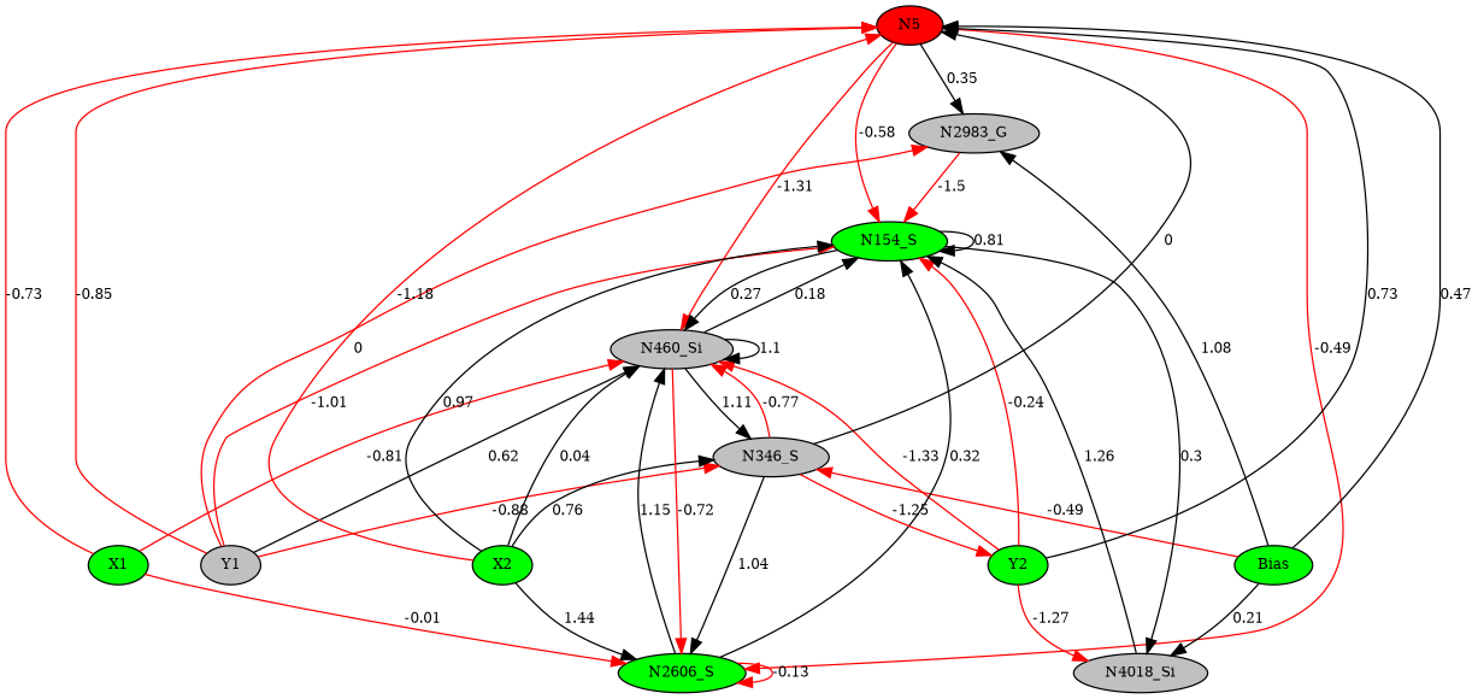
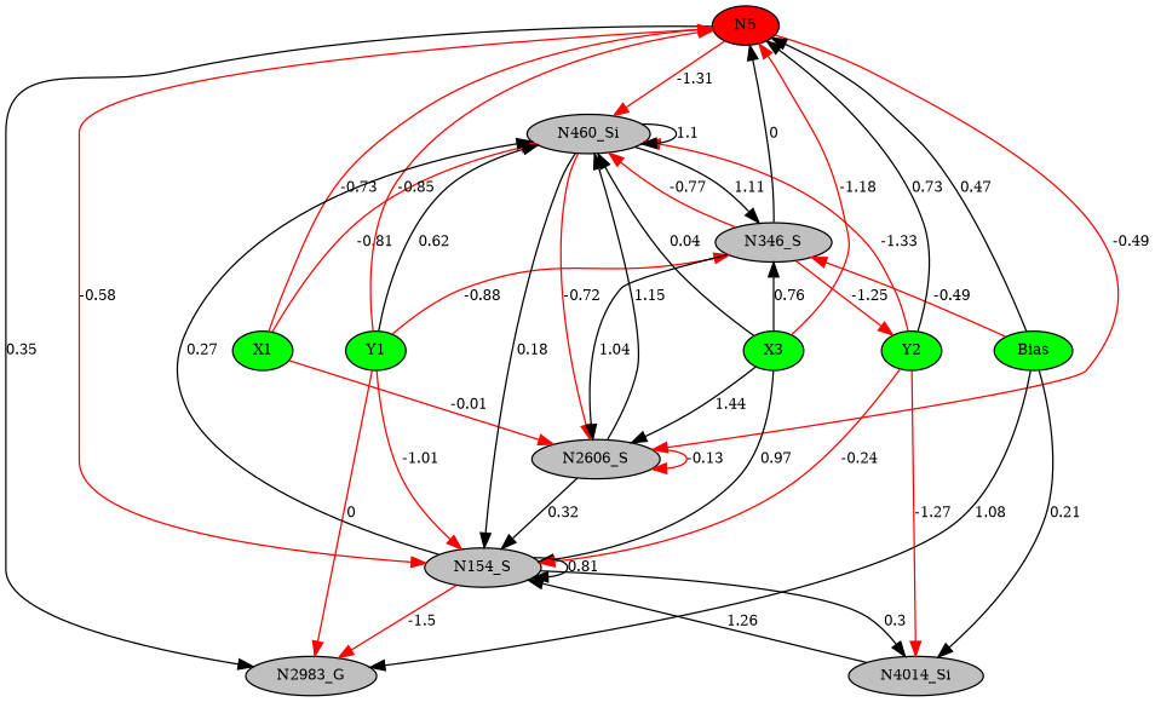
  digraph {
    node [fillcolor=gray fontsize=10 shape=ellipse style=filled]
    edge [color=black fontsize=10]
    N5 [fillcolor=red height=0.1 width=0.1]
    n2 [fillcolor=green height=0.1 label=Bias width=0.1]
    n3 [fillcolor=green height=0.1 label=X1 width=0.1]
-   n4 [height=0.1 label=Y1 width=0.1]
-   n5 [fillcolor=green height=0.1 label=X2 width=0.1]
+   n4 [fillcolor=green height=0.1 label=Y1 width=0.1]
+   n5 [fillcolor=green height=0.1 label=X3 width=0.1]
    n6 [fillcolor=green height=0.1 label=Y2 width=0.1]
    n7 [height=0.1 label=N2983_G width=0.1]
    n8 [height=0.1 label=N460_Si width=0.1]
-   n9 [fillcolor=green height=0.1 label=N2606_S width=0.1]
-   n10 [fillcolor=green height=0.1 label=N154_S width=0.1]
+   n9 [height=0.1 label=N2606_S width=0.1]
+   n10 [height=0.1 label=N154_S width=0.1]
    n11 [height=0.1 label=N346_S width=0.1]
-   n12 [height=0.1 label=N4018_Si width=0.1]
+   n12 [height=0.1 label=N4014_Si width=0.1]
    subgraph sub_1 {
      rank=same
      N5
    }
    subgraph sub_2 {
      rank=same
      n2
      n3
      n4
      n5
      n6
    }
    N5 -> n7 [label=0.35]
    N5 -> n8 [arrowType=inv color=red label=-1.31]
    N5 -> n9 [arrowType=inv color=red label=-0.49]
    N5 -> n10 [arrowType=inv color=red label=-0.58]
    n2 -> N5 [label=0.47]
    n2 -> n7 [label=1.08]
    n2 -> n11 [arrowType=inv color=red label=-0.49]
    n2 -> n12 [label=0.21]
    n3 -> N5 [arrowType=inv color=red label=-0.73]
    n3 -> n4 [style=invis color="" fontsize=""]
    n3 -> n8 [arrowType=inv color=red label=-0.81]
    n3 -> n9 [arrowType=inv color=red label=-0.01]
    n4 -> N5 [arrowType=inv color=red label=-0.85]
    n4 -> n5 [style=invis color="" fontsize=""]
    n4 -> n7 [arrowType=inv color=red label=0]
    n4 -> n8 [label=0.62]
    n4 -> n10 [arrowType=inv color=red label=-1.01]
    n4 -> n11 [arrowType=inv color=red label=-0.88]
    n5 -> N5 [arrowType=inv color=red label=-1.18]
    n5 -> n6 [style=invis color="" fontsize=""]
    n5 -> n8 [label=0.04]
    n5 -> n9 [label=1.44]
    n5 -> n10 [label=0.97]
    n5 -> n11 [label=0.76]
    n6 -> N5 [label=0.73]
    n6 -> n2 [style=invis color="" fontsize=""]
    n6 -> n8 [arrowType=inv color=red label=-1.33]
    n6 -> n10 [arrowType=inv color=red label=-0.24]
    n6 -> n12 [arrowType=inv color=red label=-1.27]
-   n7 -> n10 [arrowType=inv color=red label=-1.5]
+   n10 -> n7 [arrowType=inv color=red label=-1.5]
    n8 -> n8 [label=1.1]
    n8 -> n9 [arrowType=inv color=red label=-0.72]
    n8 -> n10 [label=0.18]
    n8 -> n11 [label=1.11]
    n9 -> n8 [label=1.15]
    n9 -> n9 [arrowType=inv color=red label=-0.13]
    n9 -> n10 [label=0.32]
    n10 -> n8 [label=0.27]
    n10 -> n10 [label=0.81]
    n10 -> n12 [label=0.3]
    n11 -> N5 [label=0]
    n11 -> n6 [arrowType=inv color=red label=-1.25]
    n11 -> n8 [arrowType=inv color=red label=-0.77]
    n11 -> n9 [label=1.04]
    n12 -> n10 [label=1.26]
  }
